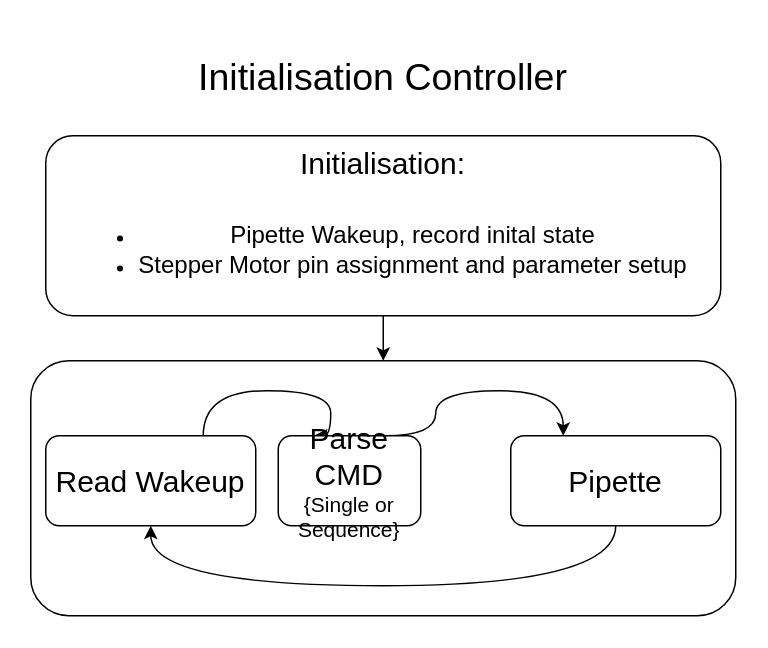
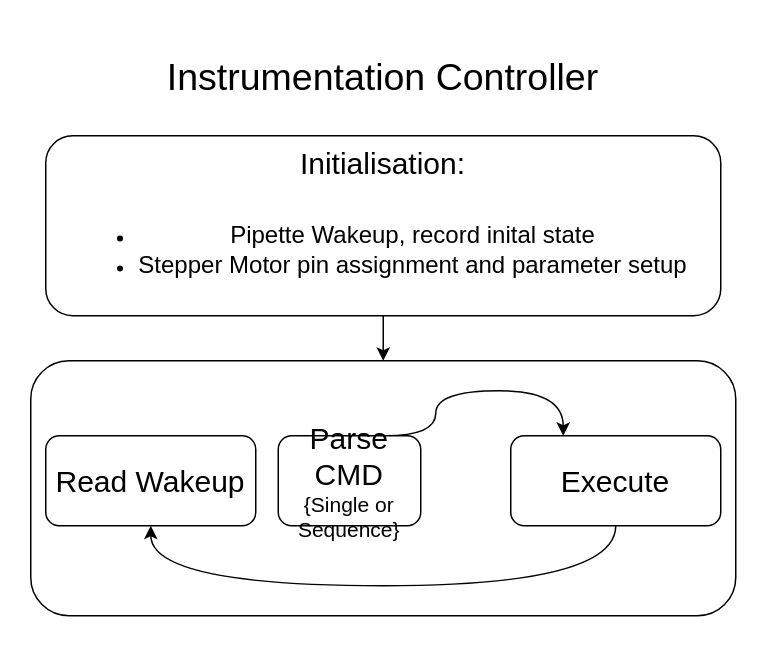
  <mxCell id="0" />
  <mxCell id="1" parent="0" />
  <mxCell id="2" value="" style="rounded=1;whiteSpace=wrap;html=1;fontSize=20;verticalAlign=top;" vertex="1" parent="1"><mxGeometry x="20" y="240" width="470" height="170" as="geometry" /></mxCell>
  <mxCell id="3" style="edgeStyle=orthogonalEdgeStyle;curved=1;rounded=0;orthogonalLoop=1;jettySize=auto;html=1;exitX=0.5;exitY=1;exitDx=0;exitDy=0;entryX=0.5;entryY=0;entryDx=0;entryDy=0;fontSize=20;" edge="1" parent="1" source="4" target="2"><mxGeometry relative="1" as="geometry" /></mxCell>
  <mxCell id="4" value="&lt;font&gt;&lt;span style=&quot;font-size: 20px&quot;&gt;Initialisation:&lt;/span&gt;&lt;br&gt;&lt;br&gt;&lt;ul&gt;&lt;li&gt;&lt;font style=&quot;font-size: 16px&quot;&gt;Pipette Wakeup, record inital state&lt;/font&gt;&lt;/li&gt;&lt;li&gt;&lt;font style=&quot;font-size: 16px&quot;&gt;Stepper Motor pin assignment and parameter setup&lt;/font&gt;&lt;/li&gt;&lt;/ul&gt;&lt;/font&gt;" style="rounded=1;whiteSpace=wrap;html=1;align=center;verticalAlign=top;" vertex="1" parent="1"><mxGeometry x="30" y="90" width="450" height="120" as="geometry" /></mxCell>
- <mxCell id="5" style="edgeStyle=orthogonalEdgeStyle;curved=1;rounded=0;orthogonalLoop=1;jettySize=auto;html=1;exitX=0.75;exitY=0;exitDx=0;exitDy=0;entryX=0.25;entryY=0;entryDx=0;entryDy=0;fontSize=20;" edge="1" parent="1" source="6" target="10"><mxGeometry relative="1" as="geometry"><Array as="points"><mxPoint x="135" y="260" /><mxPoint x="220" y="260" /></Array></mxGeometry></mxCell>
  <mxCell id="6" value="&lt;font style=&quot;font-size: 20px&quot;&gt;Read Wakeup&lt;/font&gt;" style="rounded=1;whiteSpace=wrap;html=1;" vertex="1" parent="1"><mxGeometry x="30" y="290" width="140" height="60" as="geometry" /></mxCell>
  <mxCell id="7" style="edgeStyle=orthogonalEdgeStyle;curved=1;rounded=0;orthogonalLoop=1;jettySize=auto;html=1;exitX=0.5;exitY=1;exitDx=0;exitDy=0;entryX=0.5;entryY=1;entryDx=0;entryDy=0;fontSize=20;" edge="1" parent="1" source="8" target="6"><mxGeometry relative="1" as="geometry"><Array as="points"><mxPoint x="410" y="390" /><mxPoint x="100" y="390" /></Array></mxGeometry></mxCell>
- <mxCell id="8" value="Pipette" style="rounded=1;whiteSpace=wrap;html=1;fontSize=20;" vertex="1" parent="1"><mxGeometry x="340" y="290" width="140" height="60" as="geometry" /></mxCell>
+ <mxCell id="8" value="Execute" style="rounded=1;whiteSpace=wrap;html=1;fontSize=20;" vertex="1" parent="1"><mxGeometry x="340" y="290" width="140" height="60" as="geometry" /></mxCell>
  <mxCell id="9" style="edgeStyle=orthogonalEdgeStyle;curved=1;rounded=0;orthogonalLoop=1;jettySize=auto;html=1;exitX=0.75;exitY=0;exitDx=0;exitDy=0;entryX=0.25;entryY=0;entryDx=0;entryDy=0;fontSize=20;" edge="1" parent="1" source="10" target="8"><mxGeometry relative="1" as="geometry"><Array as="points"><mxPoint x="290" y="260" /><mxPoint x="375" y="260" /></Array></mxGeometry></mxCell>
  <mxCell id="10" value="&lt;font&gt;&lt;span style=&quot;font-size: 20px&quot;&gt;Parse CMD&lt;br&gt;&lt;/span&gt;&lt;/font&gt;&lt;font style=&quot;font-size: 14px&quot;&gt;{Single or Sequence}&lt;/font&gt;" style="rounded=1;whiteSpace=wrap;html=1;" vertex="1" parent="1"><mxGeometry x="185" y="290" width="95" height="60" as="geometry" /></mxCell>
- <mxCell id="11" value="&lt;font style=&quot;font-size: 25px&quot;&gt;Initialisation Controller&lt;/font&gt;" style="text;html=1;strokeColor=none;fillColor=none;align=center;verticalAlign=middle;whiteSpace=wrap;rounded=0;fontSize=20;" vertex="1" parent="1"><mxGeometry x="95" y="20" width="320" height="60" as="geometry" /></mxCell>
+ <mxCell id="11" value="&lt;font style=&quot;font-size: 25px&quot;&gt;Instrumentation Controller&lt;/font&gt;" style="text;html=1;strokeColor=none;fillColor=none;align=center;verticalAlign=middle;whiteSpace=wrap;rounded=0;fontSize=20;" vertex="1" parent="1"><mxGeometry x="95" y="20" width="320" height="60" as="geometry" /></mxCell>
